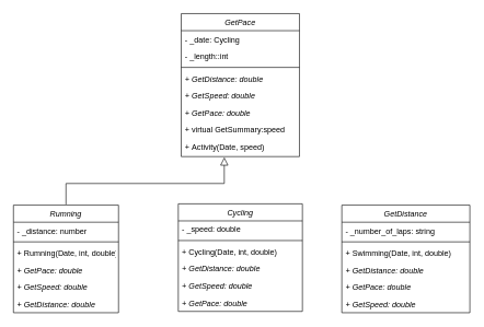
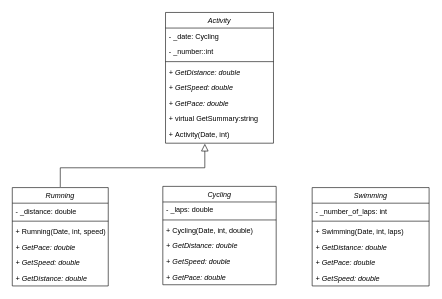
  <mxCell id="0" />
  <mxCell id="1" parent="0" />
  <mxCell id="2" value="Rumning" style="swimlane;fontStyle=2;align=center;verticalAlign=top;childLayout=stackLayout;horizontal=1;startSize=26;horizontalStack=0;resizeParent=1;resizeLast=0;collapsible=1;marginBottom=0;rounded=0;shadow=0;strokeWidth=1;" parent="1" vertex="1"><mxGeometry x="20" y="312" width="160" height="164" as="geometry"><mxRectangle x="230" y="140" width="160" height="26" as="alternateBounds" /></mxGeometry></mxCell>
- <mxCell id="3" value="- _distance: number" style="text;align=left;verticalAlign=top;spacingLeft=4;spacingRight=4;overflow=hidden;rotatable=0;points=[[0,0.5],[1,0.5]];portConstraint=eastwest;" parent="2" vertex="1"><mxGeometry y="26" width="160" height="26" as="geometry" /></mxCell>
+ <mxCell id="3" value="- _distance: double" style="text;align=left;verticalAlign=top;spacingLeft=4;spacingRight=4;overflow=hidden;rotatable=0;points=[[0,0.5],[1,0.5]];portConstraint=eastwest;" parent="2" vertex="1"><mxGeometry y="26" width="160" height="26" as="geometry" /></mxCell>
  <mxCell id="4" value="" style="line;html=1;strokeWidth=1;align=left;verticalAlign=middle;spacingTop=-1;spacingLeft=3;spacingRight=3;rotatable=0;labelPosition=right;points=[];portConstraint=eastwest;" parent="2" vertex="1"><mxGeometry y="52" width="160" height="8" as="geometry" /></mxCell>
- <mxCell id="5" value="+ Rumning(Date, int, double)" style="text;align=left;verticalAlign=top;spacingLeft=4;spacingRight=4;overflow=hidden;rotatable=0;points=[[0,0.5],[1,0.5]];portConstraint=eastwest;" parent="2" vertex="1"><mxGeometry y="60" width="160" height="26" as="geometry" /></mxCell>
+ <mxCell id="5" value="+ Rumning(Date, int, speed)" style="text;align=left;verticalAlign=top;spacingLeft=4;spacingRight=4;overflow=hidden;rotatable=0;points=[[0,0.5],[1,0.5]];portConstraint=eastwest;" parent="2" vertex="1"><mxGeometry y="60" width="160" height="26" as="geometry" /></mxCell>
  <mxCell id="6" value="+ GetPace: double" style="text;align=left;verticalAlign=top;spacingLeft=4;spacingRight=4;overflow=hidden;rotatable=0;points=[[0,0.5],[1,0.5]];portConstraint=eastwest;fontStyle=2" parent="2" vertex="1"><mxGeometry y="86" width="160" height="26" as="geometry" /></mxCell>
  <mxCell id="7" value="+ GetSpeed: double" style="text;align=left;verticalAlign=top;spacingLeft=4;spacingRight=4;overflow=hidden;rotatable=0;points=[[0,0.5],[1,0.5]];portConstraint=eastwest;fontStyle=2" parent="2" vertex="1"><mxGeometry y="112" width="160" height="26" as="geometry" /></mxCell>
  <mxCell id="8" value="+ GetDistance: double" style="text;align=left;verticalAlign=top;spacingLeft=4;spacingRight=4;overflow=hidden;rotatable=0;points=[[0,0.5],[1,0.5]];portConstraint=eastwest;fontStyle=2" parent="2" vertex="1"><mxGeometry y="138" width="160" height="26" as="geometry" /></mxCell>
- <mxCell id="9" value="GetPace" style="swimlane;fontStyle=2;align=center;verticalAlign=top;childLayout=stackLayout;horizontal=1;startSize=26;horizontalStack=0;resizeParent=1;resizeLast=0;collapsible=1;marginBottom=0;rounded=0;shadow=0;strokeWidth=1;" parent="1" vertex="1"><mxGeometry x="275.5" y="20" width="180" height="218" as="geometry"><mxRectangle x="230" y="140" width="160" height="26" as="alternateBounds" /></mxGeometry></mxCell>
+ <mxCell id="9" value="Activity" style="swimlane;fontStyle=2;align=center;verticalAlign=top;childLayout=stackLayout;horizontal=1;startSize=26;horizontalStack=0;resizeParent=1;resizeLast=0;collapsible=1;marginBottom=0;rounded=0;shadow=0;strokeWidth=1;" parent="1" vertex="1"><mxGeometry x="275.5" y="20" width="180" height="218" as="geometry"><mxRectangle x="230" y="140" width="160" height="26" as="alternateBounds" /></mxGeometry></mxCell>
  <mxCell id="10" value="- _date: Cycling" style="text;align=left;verticalAlign=top;spacingLeft=4;spacingRight=4;overflow=hidden;rotatable=0;points=[[0,0.5],[1,0.5]];portConstraint=eastwest;" parent="9" vertex="1"><mxGeometry y="26" width="180" height="26" as="geometry" /></mxCell>
- <mxCell id="11" value="- _length::int" style="text;align=left;verticalAlign=top;spacingLeft=4;spacingRight=4;overflow=hidden;rotatable=0;points=[[0,0.5],[1,0.5]];portConstraint=eastwest;rounded=0;shadow=0;html=0;" parent="9" vertex="1"><mxGeometry y="52" width="180" height="26" as="geometry" /></mxCell>
+ <mxCell id="11" value="- _number::int" style="text;align=left;verticalAlign=top;spacingLeft=4;spacingRight=4;overflow=hidden;rotatable=0;points=[[0,0.5],[1,0.5]];portConstraint=eastwest;rounded=0;shadow=0;html=0;" parent="9" vertex="1"><mxGeometry y="52" width="180" height="26" as="geometry" /></mxCell>
  <mxCell id="12" value="" style="line;html=1;strokeWidth=1;align=left;verticalAlign=middle;spacingTop=-1;spacingLeft=3;spacingRight=3;rotatable=0;labelPosition=right;points=[];portConstraint=eastwest;" parent="9" vertex="1"><mxGeometry y="78" width="180" height="8" as="geometry" /></mxCell>
  <mxCell id="13" value="+ GetDistance: double" style="text;align=left;verticalAlign=top;spacingLeft=4;spacingRight=4;overflow=hidden;rotatable=0;points=[[0,0.5],[1,0.5]];portConstraint=eastwest;fontStyle=2" parent="9" vertex="1"><mxGeometry y="86" width="180" height="26" as="geometry" /></mxCell>
  <mxCell id="14" value="+ GetSpeed: double" style="text;align=left;verticalAlign=top;spacingLeft=4;spacingRight=4;overflow=hidden;rotatable=0;points=[[0,0.5],[1,0.5]];portConstraint=eastwest;fontStyle=2" parent="9" vertex="1"><mxGeometry y="112" width="180" height="26" as="geometry" /></mxCell>
  <mxCell id="15" value="+ GetPace: double" style="text;align=left;verticalAlign=top;spacingLeft=4;spacingRight=4;overflow=hidden;rotatable=0;points=[[0,0.5],[1,0.5]];portConstraint=eastwest;fontStyle=2" parent="9" vertex="1"><mxGeometry y="138" width="180" height="26" as="geometry" /></mxCell>
- <mxCell id="16" value="+ virtual GetSummary:speed" style="text;align=left;verticalAlign=top;spacingLeft=4;spacingRight=4;overflow=hidden;rotatable=0;points=[[0,0.5],[1,0.5]];portConstraint=eastwest;" parent="9" vertex="1"><mxGeometry y="164" width="180" height="26" as="geometry" /></mxCell>
- <mxCell id="17" value="+ Activity(Date, speed)" style="text;align=left;verticalAlign=top;spacingLeft=4;spacingRight=4;overflow=hidden;rotatable=0;points=[[0,0.5],[1,0.5]];portConstraint=eastwest;" parent="9" vertex="1"><mxGeometry y="190" width="180" height="26" as="geometry" /></mxCell>
+ <mxCell id="16" value="+ virtual GetSummary:string" style="text;align=left;verticalAlign=top;spacingLeft=4;spacingRight=4;overflow=hidden;rotatable=0;points=[[0,0.5],[1,0.5]];portConstraint=eastwest;" parent="9" vertex="1"><mxGeometry y="164" width="180" height="26" as="geometry" /></mxCell>
+ <mxCell id="17" value="+ Activity(Date, int)" style="text;align=left;verticalAlign=top;spacingLeft=4;spacingRight=4;overflow=hidden;rotatable=0;points=[[0,0.5],[1,0.5]];portConstraint=eastwest;" parent="9" vertex="1"><mxGeometry y="190" width="180" height="26" as="geometry" /></mxCell>
  <mxCell id="18" value="Cycling" style="swimlane;fontStyle=2;align=center;verticalAlign=top;childLayout=stackLayout;horizontal=1;startSize=26;horizontalStack=0;resizeParent=1;resizeLast=0;collapsible=1;marginBottom=0;rounded=0;shadow=0;strokeWidth=1;" parent="1" vertex="1"><mxGeometry x="271" y="310" width="189" height="164" as="geometry"><mxRectangle x="230" y="140" width="160" height="26" as="alternateBounds" /></mxGeometry></mxCell>
- <mxCell id="19" value="- _speed: double" style="text;align=left;verticalAlign=top;spacingLeft=4;spacingRight=4;overflow=hidden;rotatable=0;points=[[0,0.5],[1,0.5]];portConstraint=eastwest;" parent="18" vertex="1"><mxGeometry y="26" width="189" height="26" as="geometry" /></mxCell>
+ <mxCell id="19" value="- _laps: double" style="text;align=left;verticalAlign=top;spacingLeft=4;spacingRight=4;overflow=hidden;rotatable=0;points=[[0,0.5],[1,0.5]];portConstraint=eastwest;" parent="18" vertex="1"><mxGeometry y="26" width="189" height="26" as="geometry" /></mxCell>
  <mxCell id="20" value="" style="line;html=1;strokeWidth=1;align=left;verticalAlign=middle;spacingTop=-1;spacingLeft=3;spacingRight=3;rotatable=0;labelPosition=right;points=[];portConstraint=eastwest;" parent="18" vertex="1"><mxGeometry y="52" width="189" height="8" as="geometry" /></mxCell>
  <mxCell id="21" value="+ Cycling(Date, int, double)" style="text;align=left;verticalAlign=top;spacingLeft=4;spacingRight=4;overflow=hidden;rotatable=0;points=[[0,0.5],[1,0.5]];portConstraint=eastwest;" parent="18" vertex="1"><mxGeometry y="60" width="189" height="26" as="geometry" /></mxCell>
  <mxCell id="22" value="+ GetDistance: double" style="text;align=left;verticalAlign=top;spacingLeft=4;spacingRight=4;overflow=hidden;rotatable=0;points=[[0,0.5],[1,0.5]];portConstraint=eastwest;fontStyle=2" parent="18" vertex="1"><mxGeometry y="86" width="189" height="26" as="geometry" /></mxCell>
  <mxCell id="23" value="+ GetSpeed: double" style="text;align=left;verticalAlign=top;spacingLeft=4;spacingRight=4;overflow=hidden;rotatable=0;points=[[0,0.5],[1,0.5]];portConstraint=eastwest;fontStyle=2" parent="18" vertex="1"><mxGeometry y="112" width="189" height="26" as="geometry" /></mxCell>
  <mxCell id="24" value="+ GetPace: double" style="text;align=left;verticalAlign=top;spacingLeft=4;spacingRight=4;overflow=hidden;rotatable=0;points=[[0,0.5],[1,0.5]];portConstraint=eastwest;fontStyle=2" parent="18" vertex="1"><mxGeometry y="138" width="189" height="26" as="geometry" /></mxCell>
- <mxCell id="25" value="GetDistance" style="swimlane;fontStyle=2;align=center;verticalAlign=top;childLayout=stackLayout;horizontal=1;startSize=26;horizontalStack=0;resizeParent=1;resizeLast=0;collapsible=1;marginBottom=0;rounded=0;shadow=0;strokeWidth=1;" parent="1" vertex="1"><mxGeometry x="520" y="312" width="195" height="164" as="geometry"><mxRectangle x="230" y="140" width="160" height="26" as="alternateBounds" /></mxGeometry></mxCell>
- <mxCell id="26" value="- _number_of_laps: string" style="text;align=left;verticalAlign=top;spacingLeft=4;spacingRight=4;overflow=hidden;rotatable=0;points=[[0,0.5],[1,0.5]];portConstraint=eastwest;" parent="25" vertex="1"><mxGeometry y="26" width="195" height="26" as="geometry" /></mxCell>
+ <mxCell id="25" value="Swimming" style="swimlane;fontStyle=2;align=center;verticalAlign=top;childLayout=stackLayout;horizontal=1;startSize=26;horizontalStack=0;resizeParent=1;resizeLast=0;collapsible=1;marginBottom=0;rounded=0;shadow=0;strokeWidth=1;" parent="1" vertex="1"><mxGeometry x="520" y="312" width="195" height="164" as="geometry"><mxRectangle x="230" y="140" width="160" height="26" as="alternateBounds" /></mxGeometry></mxCell>
+ <mxCell id="26" value="- _number_of_laps: int" style="text;align=left;verticalAlign=top;spacingLeft=4;spacingRight=4;overflow=hidden;rotatable=0;points=[[0,0.5],[1,0.5]];portConstraint=eastwest;" parent="25" vertex="1"><mxGeometry y="26" width="195" height="26" as="geometry" /></mxCell>
  <mxCell id="27" value="" style="line;html=1;strokeWidth=1;align=left;verticalAlign=middle;spacingTop=-1;spacingLeft=3;spacingRight=3;rotatable=0;labelPosition=right;points=[];portConstraint=eastwest;" parent="25" vertex="1"><mxGeometry y="52" width="195" height="8" as="geometry" /></mxCell>
- <mxCell id="28" value="+ Swimming(Date, int, double)" style="text;align=left;verticalAlign=top;spacingLeft=4;spacingRight=4;overflow=hidden;rotatable=0;points=[[0,0.5],[1,0.5]];portConstraint=eastwest;" parent="25" vertex="1"><mxGeometry y="60" width="195" height="26" as="geometry" /></mxCell>
+ <mxCell id="28" value="+ Swimming(Date, int, laps)" style="text;align=left;verticalAlign=top;spacingLeft=4;spacingRight=4;overflow=hidden;rotatable=0;points=[[0,0.5],[1,0.5]];portConstraint=eastwest;" parent="25" vertex="1"><mxGeometry y="60" width="195" height="26" as="geometry" /></mxCell>
  <mxCell id="29" value="+ GetDistance: double" style="text;align=left;verticalAlign=top;spacingLeft=4;spacingRight=4;overflow=hidden;rotatable=0;points=[[0,0.5],[1,0.5]];portConstraint=eastwest;fontStyle=2" parent="25" vertex="1"><mxGeometry y="86" width="195" height="26" as="geometry" /></mxCell>
  <mxCell id="30" value="+ GetPace: double" style="text;align=left;verticalAlign=top;spacingLeft=4;spacingRight=4;overflow=hidden;rotatable=0;points=[[0,0.5],[1,0.5]];portConstraint=eastwest;fontStyle=2" parent="25" vertex="1"><mxGeometry y="112" width="195" height="26" as="geometry" /></mxCell>
  <mxCell id="31" value="+ GetSpeed: double" style="text;align=left;verticalAlign=top;spacingLeft=4;spacingRight=4;overflow=hidden;rotatable=0;points=[[0,0.5],[1,0.5]];portConstraint=eastwest;fontStyle=2" parent="25" vertex="1"><mxGeometry y="138" width="195" height="26" as="geometry" /></mxCell>
  <mxCell id="32" value="&lt;br&gt;&amp;nbsp;&lt;br&gt;&amp;nbsp;" style="text;whiteSpace=wrap;html=1;" parent="1" vertex="1"><mxGeometry x="20" y="67" width="100" height="70" as="geometry" /></mxCell>
  <mxCell id="33" value="" style="endArrow=block;endSize=10;endFill=0;shadow=0;strokeWidth=1;rounded=0;edgeStyle=elbowEdgeStyle;elbow=vertical;exitX=0.5;exitY=0;exitDx=0;exitDy=0;entryX=0.364;entryY=1.154;entryDx=0;entryDy=0;entryPerimeter=0;" parent="1" edge="1"><mxGeometry width="160" relative="1" as="geometry"><mxPoint x="100" y="311" as="sourcePoint" /><mxPoint x="341.02" y="239.004" as="targetPoint" /><Array as="points"><mxPoint x="280" y="279" /><mxPoint x="350" y="299" /><mxPoint x="560" y="277" /></Array></mxGeometry></mxCell>
